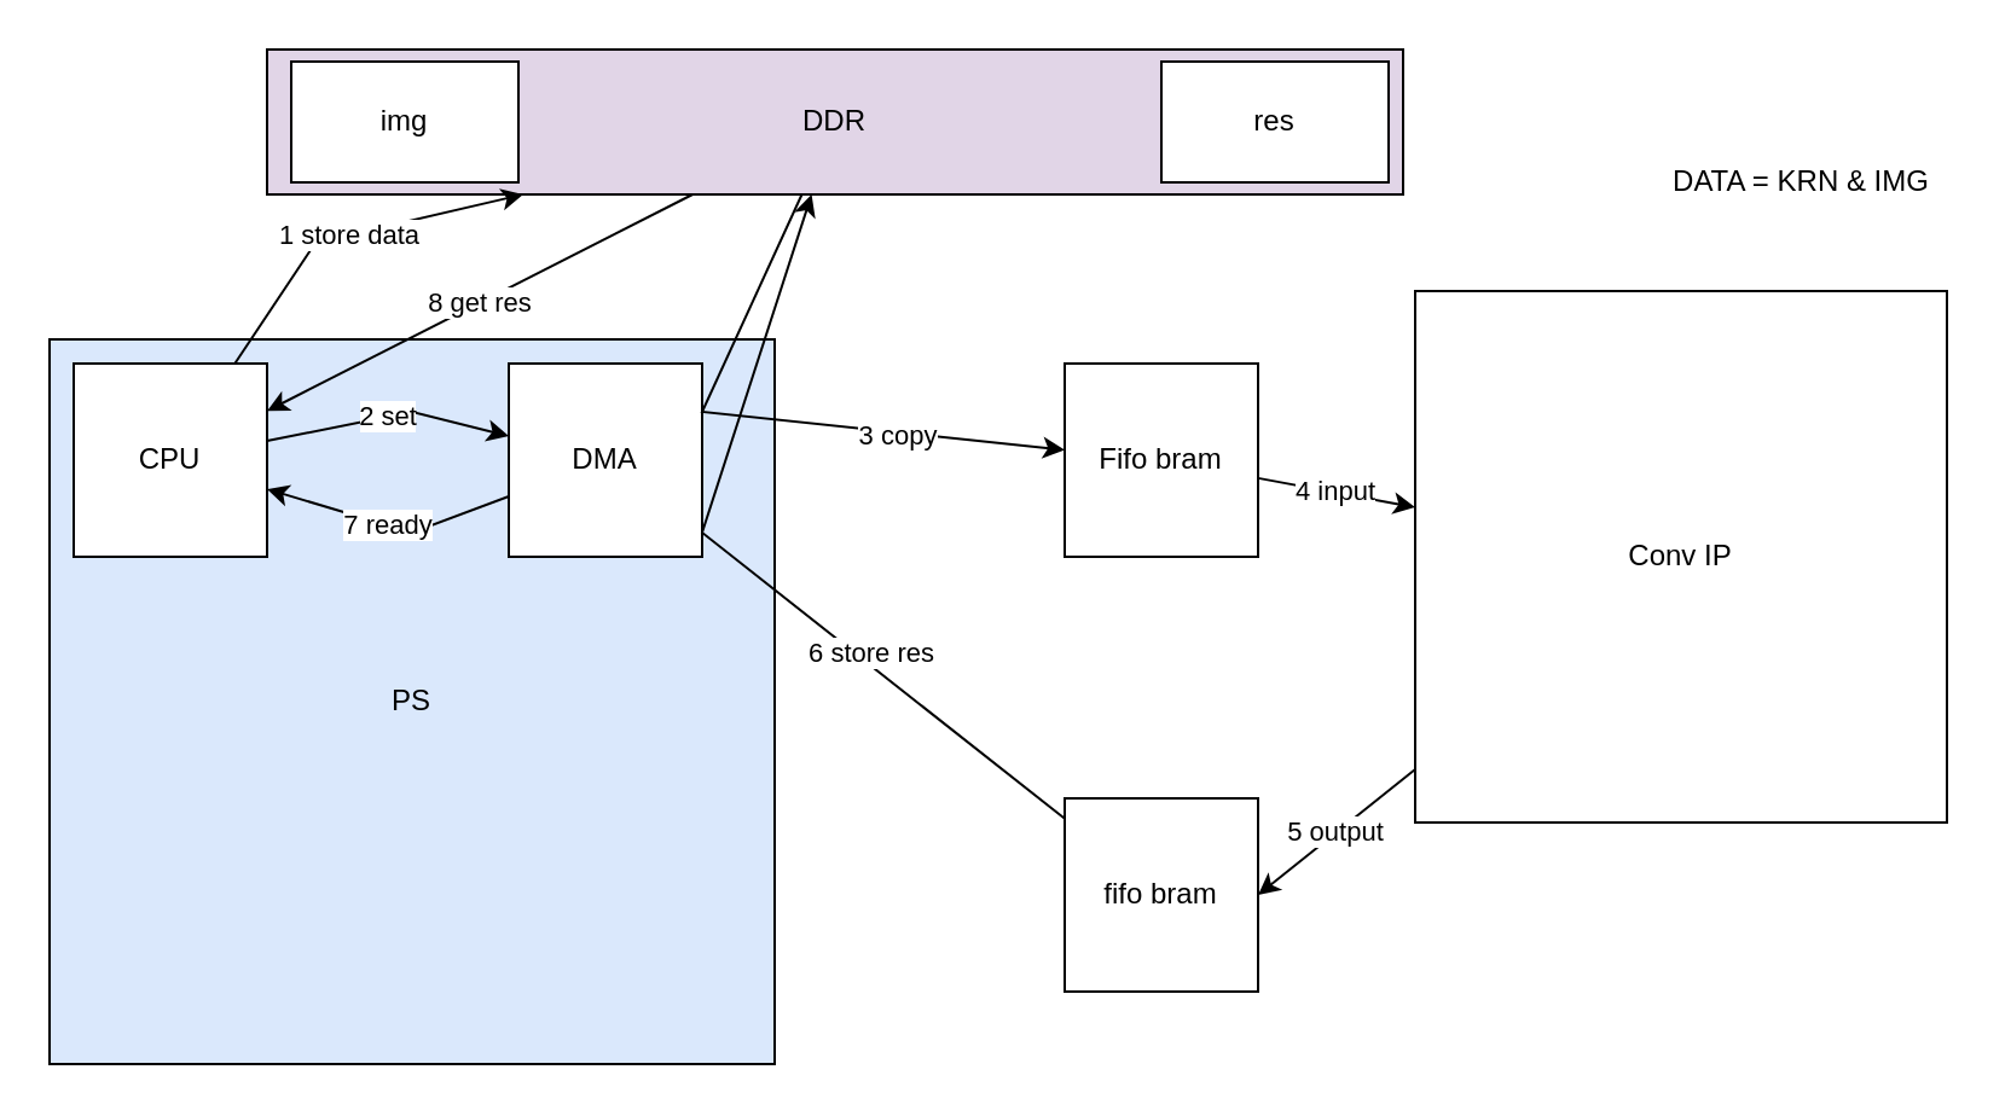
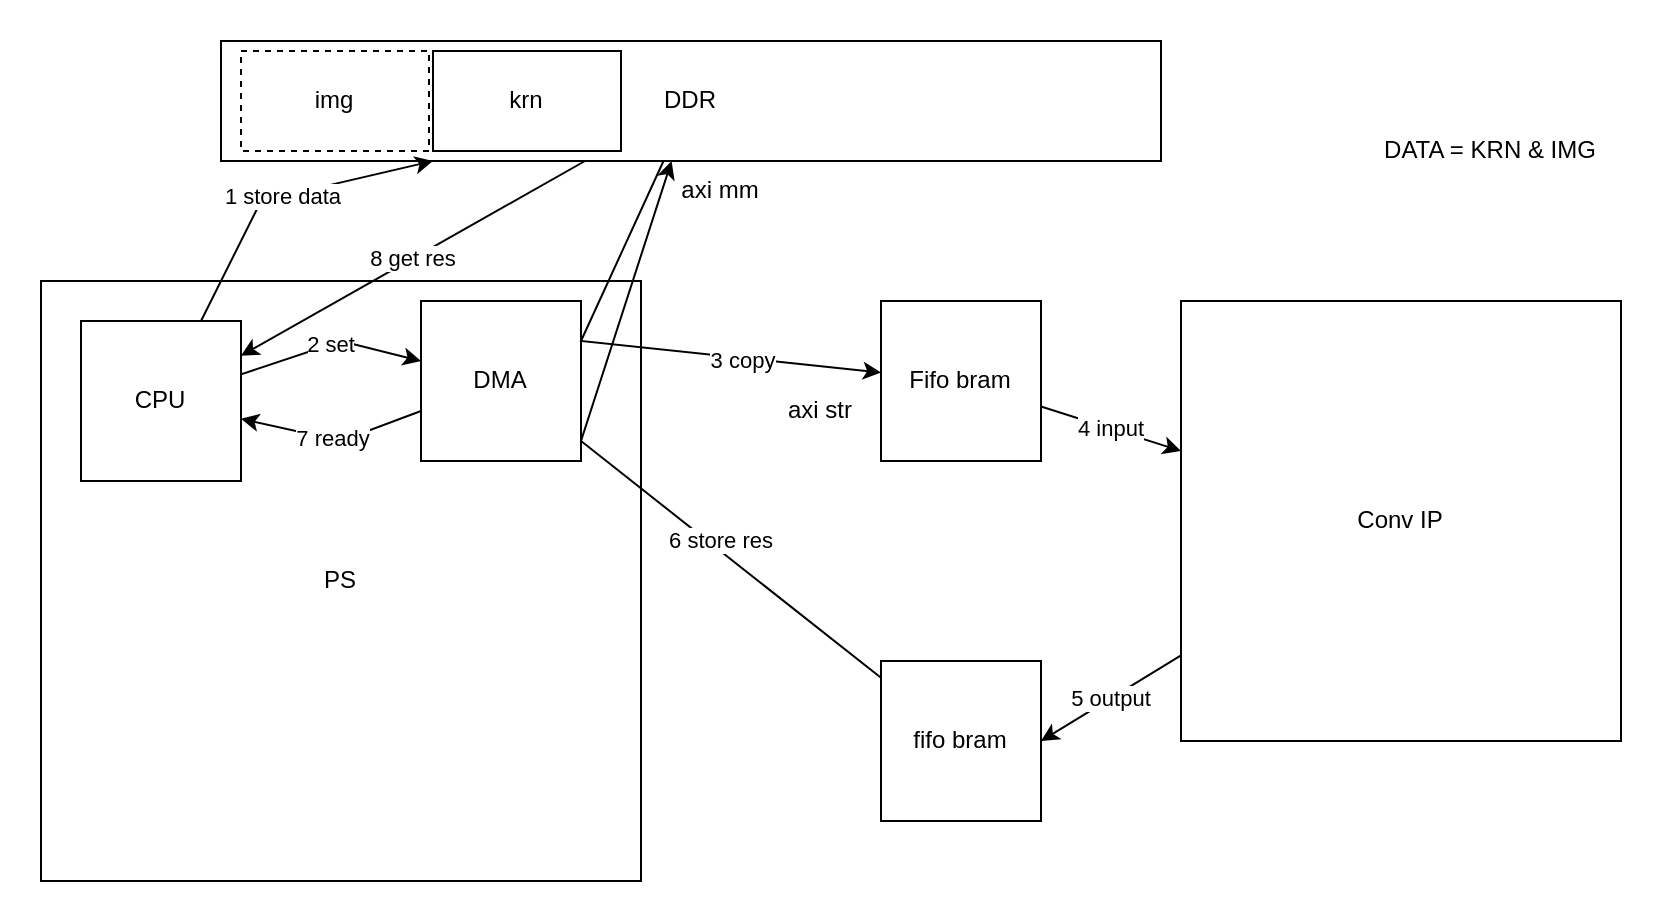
  <mxCell id="0" />
  <mxCell id="1" parent="0" />
- <mxCell id="2" value="PS" style="whiteSpace=wrap;html=1;aspect=fixed;fillColor=#dae8fc;" vertex="1" parent="1"><mxGeometry x="20" y="140" width="300" height="300" as="geometry" /></mxCell>
- <mxCell id="3" value="CPU" style="whiteSpace=wrap;html=1;aspect=fixed;" vertex="1" parent="1"><mxGeometry x="30" y="150" width="80" height="80" as="geometry" /></mxCell>
+ <mxCell id="2" value="PS" style="whiteSpace=wrap;html=1;aspect=fixed;" vertex="1" parent="1"><mxGeometry x="20" y="140" width="300" height="300" as="geometry" /></mxCell>
+ <mxCell id="3" value="CPU" style="whiteSpace=wrap;html=1;aspect=fixed;" vertex="1" parent="1"><mxGeometry x="40" y="160" width="80" height="80" as="geometry" /></mxCell>
  <mxCell id="4" value="DMA" style="whiteSpace=wrap;html=1;aspect=fixed;" vertex="1" parent="1"><mxGeometry x="210" y="150" width="80" height="80" as="geometry" /></mxCell>
- <mxCell id="5" value="DDR" style="rounded=0;whiteSpace=wrap;html=1;fillColor=#e1d5e7;" vertex="1" parent="1"><mxGeometry x="110" y="20" width="470" height="60" as="geometry" /></mxCell>
+ <mxCell id="5" value="DDR" style="rounded=0;whiteSpace=wrap;html=1;" vertex="1" parent="1"><mxGeometry x="110" y="20" width="470" height="60" as="geometry" /></mxCell>
  <mxCell id="6" value="1 store data" style="endArrow=classic;html=1;rounded=0;" edge="1" parent="1" source="3" target="5"><mxGeometry width="50" height="50" relative="1" as="geometry"><mxPoint x="540" y="420" as="sourcePoint" /><mxPoint x="590" y="370" as="targetPoint" /><Array as="points"><mxPoint x="130" y="100" /></Array></mxGeometry></mxCell>
  <mxCell id="7" value="2 set" style="endArrow=classic;html=1;rounded=0;" edge="1" parent="1" source="3" target="4"><mxGeometry width="50" height="50" relative="1" as="geometry"><mxPoint x="540" y="420" as="sourcePoint" /><mxPoint x="590" y="370" as="targetPoint" /><Array as="points"><mxPoint x="170" y="170" /></Array></mxGeometry></mxCell>
  <mxCell id="8" value="Fifo bram" style="whiteSpace=wrap;html=1;aspect=fixed;" vertex="1" parent="1"><mxGeometry x="440" y="150" width="80" height="80" as="geometry" /></mxCell>
  <mxCell id="9" value="3 copy" style="endArrow=classic;html=1;rounded=0;" edge="1" parent="1" source="5" target="8"><mxGeometry x="0.449" y="-1" width="50" height="50" relative="1" as="geometry"><mxPoint x="540" y="420" as="sourcePoint" /><mxPoint x="590" y="370" as="targetPoint" /><Array as="points"><mxPoint x="290" y="170" /></Array><mxPoint as="offset" /></mxGeometry></mxCell>
- <mxCell id="12" value="Conv IP" style="whiteSpace=wrap;html=1;aspect=fixed;" vertex="1" parent="1"><mxGeometry x="585" y="120" width="220" height="220" as="geometry" /></mxCell>
+ <mxCell id="10" value="axi mm" style="text;html=1;strokeColor=none;fillColor=none;align=center;verticalAlign=middle;whiteSpace=wrap;rounded=0;" vertex="1" parent="1"><mxGeometry x="330" y="80" width="60" height="30" as="geometry" /></mxCell>
+ <mxCell id="11" value="axi str" style="text;html=1;strokeColor=none;fillColor=none;align=center;verticalAlign=middle;whiteSpace=wrap;rounded=0;" vertex="1" parent="1"><mxGeometry x="380" y="190" width="60" height="30" as="geometry" /></mxCell>
+ <mxCell id="12" value="Conv IP" style="whiteSpace=wrap;html=1;aspect=fixed;" vertex="1" parent="1"><mxGeometry x="590" y="150" width="220" height="220" as="geometry" /></mxCell>
  <mxCell id="13" value="4 input" style="endArrow=classic;html=1;rounded=0;" edge="1" parent="1" source="8" target="12"><mxGeometry width="50" height="50" relative="1" as="geometry"><mxPoint x="540" y="420" as="sourcePoint" /><mxPoint x="590" y="370" as="targetPoint" /></mxGeometry></mxCell>
  <mxCell id="14" value="fifo bram" style="whiteSpace=wrap;html=1;aspect=fixed;" vertex="1" parent="1"><mxGeometry x="440" y="330" width="80" height="80" as="geometry" /></mxCell>
  <mxCell id="15" value="5 output" style="endArrow=classic;html=1;rounded=0;" edge="1" parent="1" source="12" target="14"><mxGeometry width="50" height="50" relative="1" as="geometry"><mxPoint x="540" y="420" as="sourcePoint" /><mxPoint x="590" y="370" as="targetPoint" /><Array as="points"><mxPoint x="520" y="370" /></Array></mxGeometry></mxCell>
  <mxCell id="16" value="6 store res" style="endArrow=classic;html=1;rounded=0;" edge="1" parent="1" source="14" target="5"><mxGeometry x="-0.378" y="-4" width="50" height="50" relative="1" as="geometry"><mxPoint x="540" y="420" as="sourcePoint" /><mxPoint x="590" y="370" as="targetPoint" /><Array as="points"><mxPoint x="290" y="220" /></Array><mxPoint as="offset" /></mxGeometry></mxCell>
  <mxCell id="17" value="7 ready" style="endArrow=classic;html=1;rounded=0;" edge="1" parent="1" source="4" target="3"><mxGeometry width="50" height="50" relative="1" as="geometry"><mxPoint x="540" y="420" as="sourcePoint" /><mxPoint x="590" y="370" as="targetPoint" /><Array as="points"><mxPoint x="170" y="220" /></Array></mxGeometry></mxCell>
  <mxCell id="18" value="8 get res" style="endArrow=classic;html=1;rounded=0;" edge="1" parent="1" source="5" target="3"><mxGeometry width="50" height="50" relative="1" as="geometry"><mxPoint x="540" y="420" as="sourcePoint" /><mxPoint x="590" y="370" as="targetPoint" /></mxGeometry></mxCell>
  <mxCell id="19" value="DATA = KRN &amp;amp; IMG" style="text;html=1;strokeColor=none;fillColor=none;align=center;verticalAlign=middle;whiteSpace=wrap;rounded=0;" vertex="1" parent="1"><mxGeometry x="680" y="60" width="130" height="30" as="geometry" /></mxCell>
- <mxCell id="20" value="img" style="rounded=0;whiteSpace=wrap;html=1;" vertex="1" parent="1"><mxGeometry x="120" y="25" width="94" height="50" as="geometry" /></mxCell>
- <mxCell id="22" value="res" style="rounded=0;whiteSpace=wrap;html=1;" vertex="1" parent="1"><mxGeometry x="480" y="25" width="94" height="50" as="geometry" /></mxCell>
+ <mxCell id="20" value="img" style="rounded=0;whiteSpace=wrap;html=1;dashed=1;" vertex="1" parent="1"><mxGeometry x="120" y="25" width="94" height="50" as="geometry" /></mxCell>
+ <mxCell id="21" value="krn" style="rounded=0;whiteSpace=wrap;html=1;" vertex="1" parent="1"><mxGeometry x="216" y="25" width="94" height="50" as="geometry" /></mxCell>
